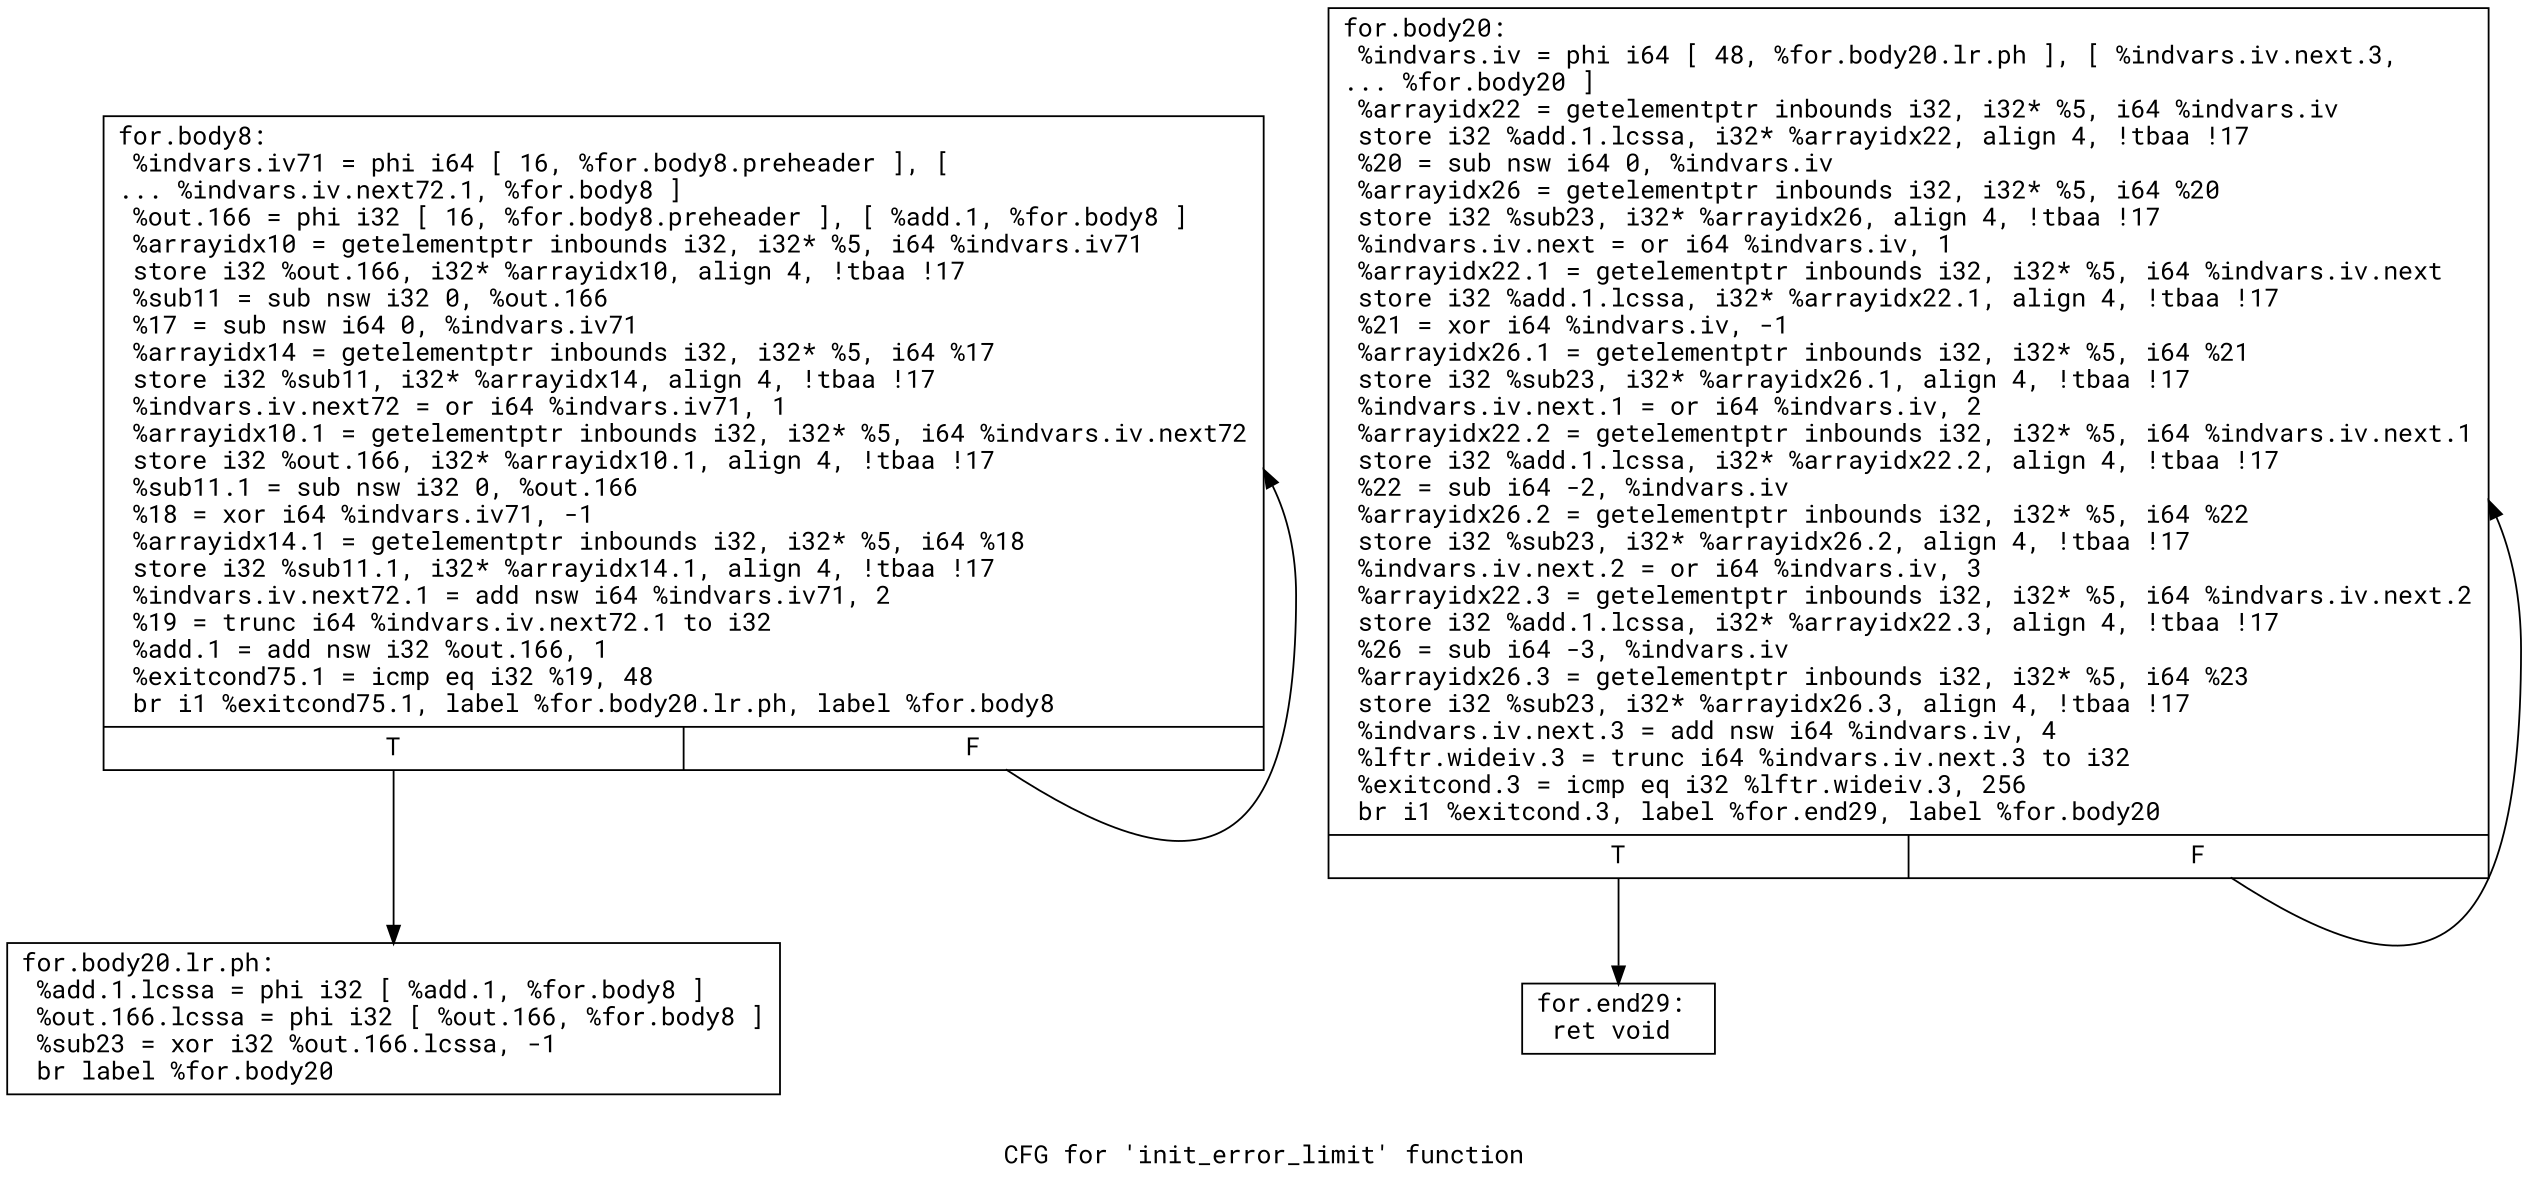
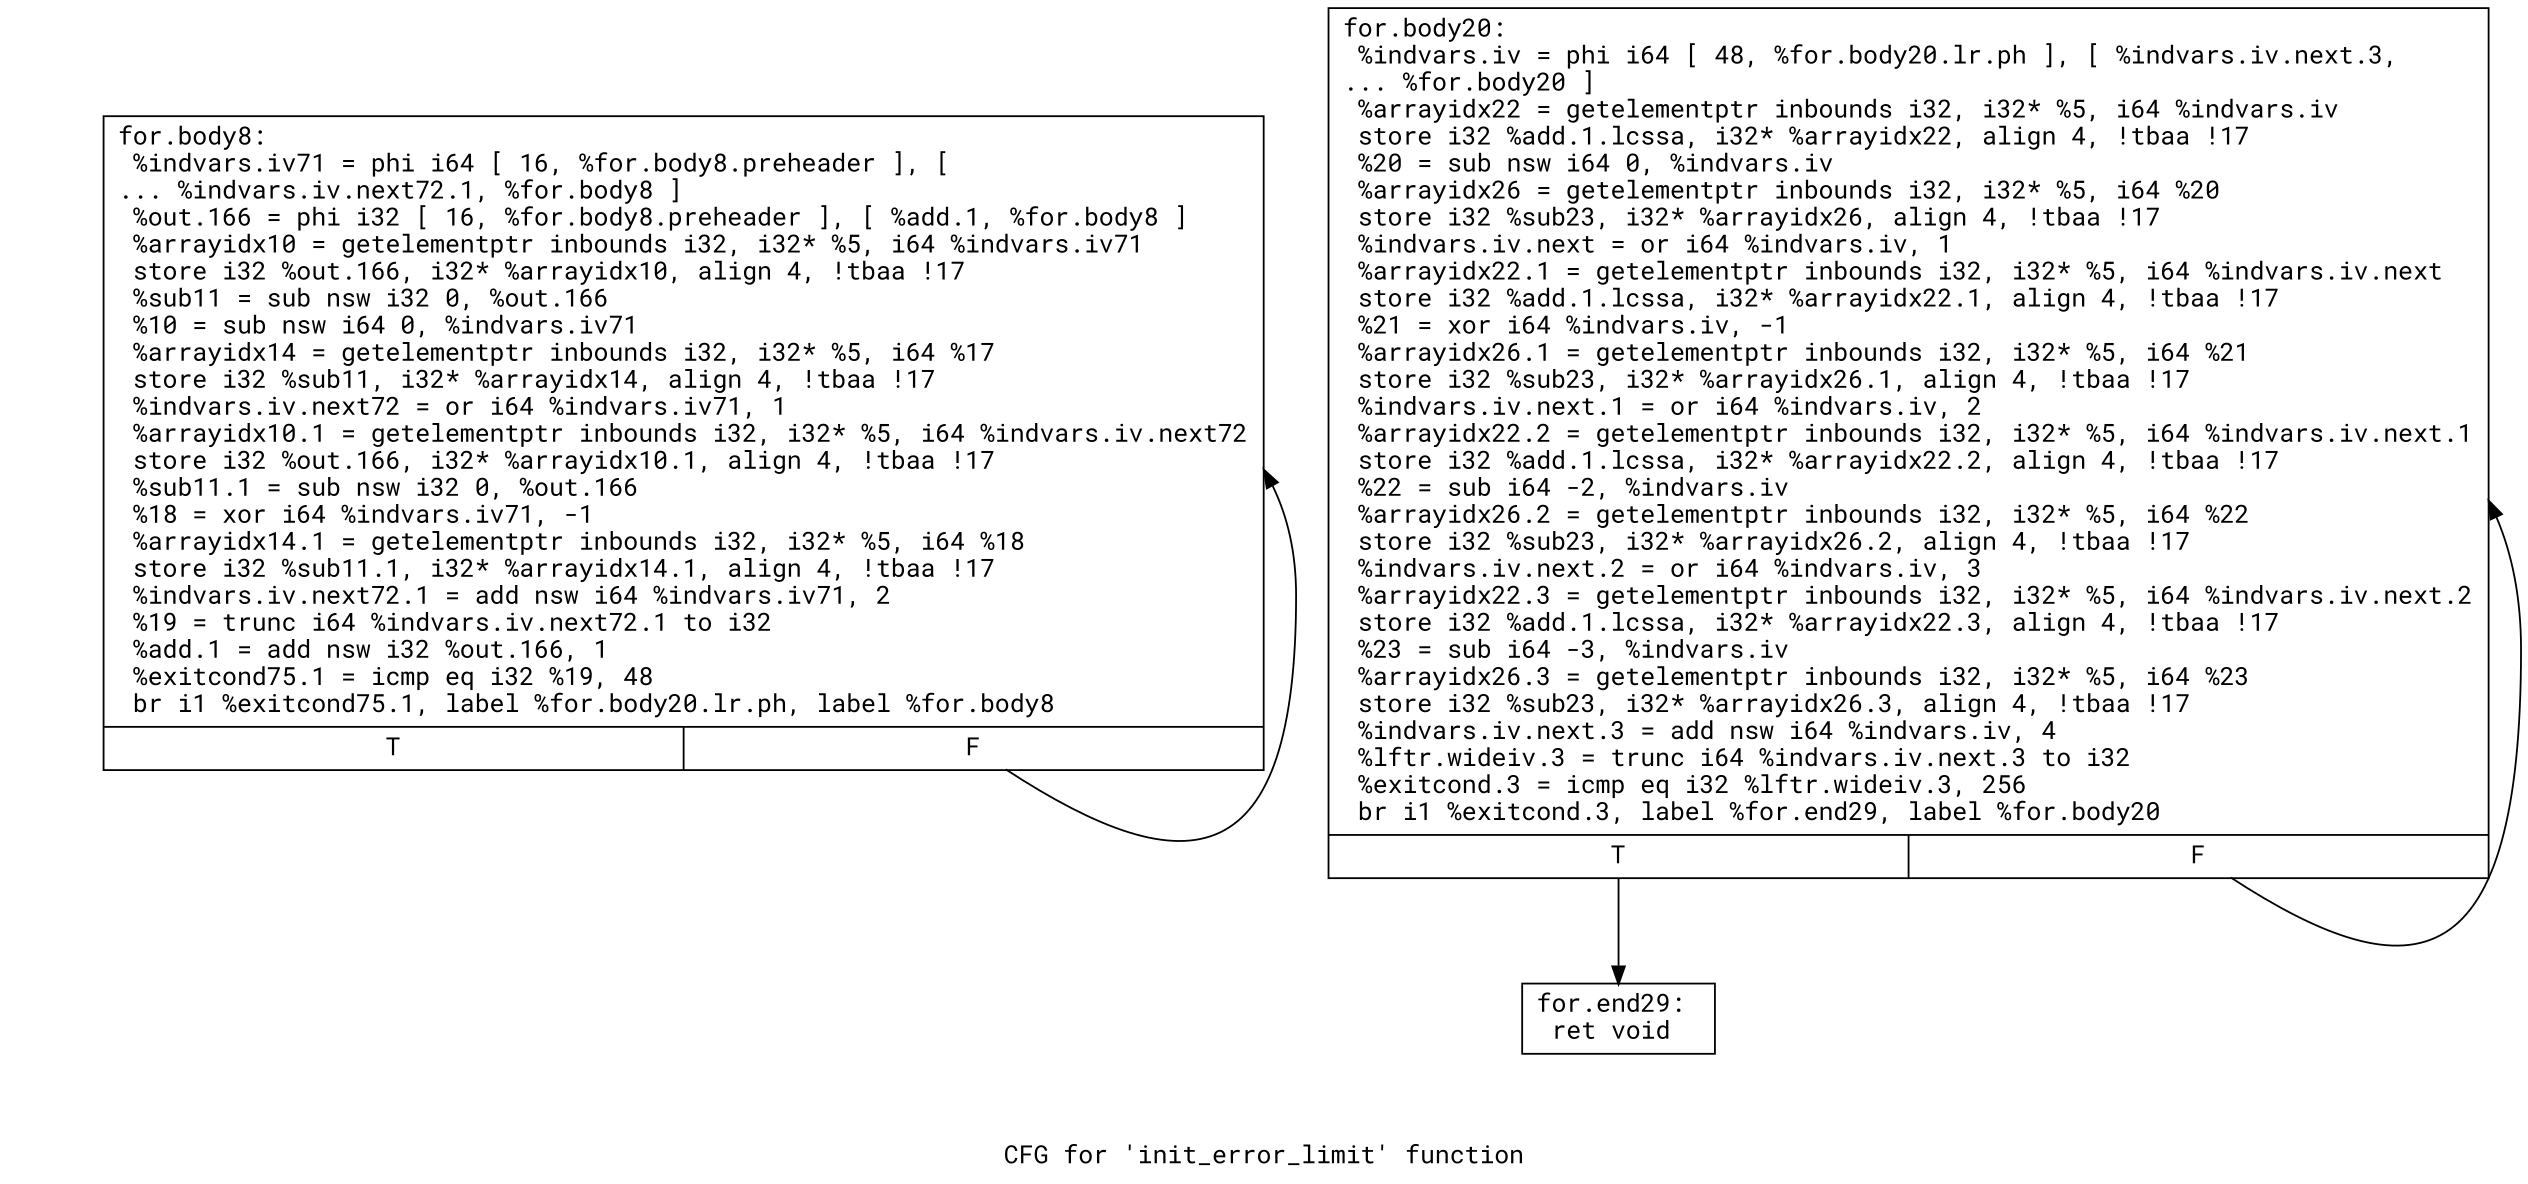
  digraph {
    fontname="Roboto Mono"
    label="CFG for 'init_error_limit' function"
    node [fontname="Roboto Mono" shape=record]
    edge [fontname="Roboto Mono" tailport=s1]
-   n1 [label="{for.body8:                                        \l  %indvars.iv71 = phi i64 [ 16, %for.body8.preheader ], [\l... %indvars.iv.next72.1, %for.body8 ]\l  %out.166 = phi i32 [ 16, %for.body8.preheader ], [ %add.1, %for.body8 ]\l  %arrayidx10 = getelementptr inbounds i32, i32* %5, i64 %indvars.iv71\l  store i32 %out.166, i32* %arrayidx10, align 4, !tbaa !17\l  %sub11 = sub nsw i32 0, %out.166\l  %17 = sub nsw i64 0, %indvars.iv71\l  %arrayidx14 = getelementptr inbounds i32, i32* %5, i64 %17\l  store i32 %sub11, i32* %arrayidx14, align 4, !tbaa !17\l  %indvars.iv.next72 = or i64 %indvars.iv71, 1\l  %arrayidx10.1 = getelementptr inbounds i32, i32* %5, i64 %indvars.iv.next72\l  store i32 %out.166, i32* %arrayidx10.1, align 4, !tbaa !17\l  %sub11.1 = sub nsw i32 0, %out.166\l  %18 = xor i64 %indvars.iv71, -1\l  %arrayidx14.1 = getelementptr inbounds i32, i32* %5, i64 %18\l  store i32 %sub11.1, i32* %arrayidx14.1, align 4, !tbaa !17\l  %indvars.iv.next72.1 = add nsw i64 %indvars.iv71, 2\l  %19 = trunc i64 %indvars.iv.next72.1 to i32\l  %add.1 = add nsw i32 %out.166, 1\l  %exitcond75.1 = icmp eq i32 %19, 48\l  br i1 %exitcond75.1, label %for.body20.lr.ph, label %for.body8\l|{<s0>T|<s1>F}}"]
-   n2 [label="{for.body20.lr.ph:                                 \l  %add.1.lcssa = phi i32 [ %add.1, %for.body8 ]\l  %out.166.lcssa = phi i32 [ %out.166, %for.body8 ]\l  %sub23 = xor i32 %out.166.lcssa, -1\l  br label %for.body20\l}"]
-   n3 [label="{for.body20:                                       \l  %indvars.iv = phi i64 [ 48, %for.body20.lr.ph ], [ %indvars.iv.next.3,\l... %for.body20 ]\l  %arrayidx22 = getelementptr inbounds i32, i32* %5, i64 %indvars.iv\l  store i32 %add.1.lcssa, i32* %arrayidx22, align 4, !tbaa !17\l  %20 = sub nsw i64 0, %indvars.iv\l  %arrayidx26 = getelementptr inbounds i32, i32* %5, i64 %20\l  store i32 %sub23, i32* %arrayidx26, align 4, !tbaa !17\l  %indvars.iv.next = or i64 %indvars.iv, 1\l  %arrayidx22.1 = getelementptr inbounds i32, i32* %5, i64 %indvars.iv.next\l  store i32 %add.1.lcssa, i32* %arrayidx22.1, align 4, !tbaa !17\l  %21 = xor i64 %indvars.iv, -1\l  %arrayidx26.1 = getelementptr inbounds i32, i32* %5, i64 %21\l  store i32 %sub23, i32* %arrayidx26.1, align 4, !tbaa !17\l  %indvars.iv.next.1 = or i64 %indvars.iv, 2\l  %arrayidx22.2 = getelementptr inbounds i32, i32* %5, i64 %indvars.iv.next.1\l  store i32 %add.1.lcssa, i32* %arrayidx22.2, align 4, !tbaa !17\l  %22 = sub i64 -2, %indvars.iv\l  %arrayidx26.2 = getelementptr inbounds i32, i32* %5, i64 %22\l  store i32 %sub23, i32* %arrayidx26.2, align 4, !tbaa !17\l  %indvars.iv.next.2 = or i64 %indvars.iv, 3\l  %arrayidx22.3 = getelementptr inbounds i32, i32* %5, i64 %indvars.iv.next.2\l  store i32 %add.1.lcssa, i32* %arrayidx22.3, align 4, !tbaa !17\l  %26 = sub i64 -3, %indvars.iv\l  %arrayidx26.3 = getelementptr inbounds i32, i32* %5, i64 %23\l  store i32 %sub23, i32* %arrayidx26.3, align 4, !tbaa !17\l  %indvars.iv.next.3 = add nsw i64 %indvars.iv, 4\l  %lftr.wideiv.3 = trunc i64 %indvars.iv.next.3 to i32\l  %exitcond.3 = icmp eq i32 %lftr.wideiv.3, 256\l  br i1 %exitcond.3, label %for.end29, label %for.body20\l|{<s0>T|<s1>F}}"]
+   n1 [label="{for.body8:                                        \l  %indvars.iv71 = phi i64 [ 16, %for.body8.preheader ], [\l... %indvars.iv.next72.1, %for.body8 ]\l  %out.166 = phi i32 [ 16, %for.body8.preheader ], [ %add.1, %for.body8 ]\l  %arrayidx10 = getelementptr inbounds i32, i32* %5, i64 %indvars.iv71\l  store i32 %out.166, i32* %arrayidx10, align 4, !tbaa !17\l  %sub11 = sub nsw i32 0, %out.166\l  %10 = sub nsw i64 0, %indvars.iv71\l  %arrayidx14 = getelementptr inbounds i32, i32* %5, i64 %17\l  store i32 %sub11, i32* %arrayidx14, align 4, !tbaa !17\l  %indvars.iv.next72 = or i64 %indvars.iv71, 1\l  %arrayidx10.1 = getelementptr inbounds i32, i32* %5, i64 %indvars.iv.next72\l  store i32 %out.166, i32* %arrayidx10.1, align 4, !tbaa !17\l  %sub11.1 = sub nsw i32 0, %out.166\l  %18 = xor i64 %indvars.iv71, -1\l  %arrayidx14.1 = getelementptr inbounds i32, i32* %5, i64 %18\l  store i32 %sub11.1, i32* %arrayidx14.1, align 4, !tbaa !17\l  %indvars.iv.next72.1 = add nsw i64 %indvars.iv71, 2\l  %19 = trunc i64 %indvars.iv.next72.1 to i32\l  %add.1 = add nsw i32 %out.166, 1\l  %exitcond75.1 = icmp eq i32 %19, 48\l  br i1 %exitcond75.1, label %for.body20.lr.ph, label %for.body8\l|{<s0>T|<s1>F}}"]
+   n3 [label="{for.body20:                                       \l  %indvars.iv = phi i64 [ 48, %for.body20.lr.ph ], [ %indvars.iv.next.3,\l... %for.body20 ]\l  %arrayidx22 = getelementptr inbounds i32, i32* %5, i64 %indvars.iv\l  store i32 %add.1.lcssa, i32* %arrayidx22, align 4, !tbaa !17\l  %20 = sub nsw i64 0, %indvars.iv\l  %arrayidx26 = getelementptr inbounds i32, i32* %5, i64 %20\l  store i32 %sub23, i32* %arrayidx26, align 4, !tbaa !17\l  %indvars.iv.next = or i64 %indvars.iv, 1\l  %arrayidx22.1 = getelementptr inbounds i32, i32* %5, i64 %indvars.iv.next\l  store i32 %add.1.lcssa, i32* %arrayidx22.1, align 4, !tbaa !17\l  %21 = xor i64 %indvars.iv, -1\l  %arrayidx26.1 = getelementptr inbounds i32, i32* %5, i64 %21\l  store i32 %sub23, i32* %arrayidx26.1, align 4, !tbaa !17\l  %indvars.iv.next.1 = or i64 %indvars.iv, 2\l  %arrayidx22.2 = getelementptr inbounds i32, i32* %5, i64 %indvars.iv.next.1\l  store i32 %add.1.lcssa, i32* %arrayidx22.2, align 4, !tbaa !17\l  %22 = sub i64 -2, %indvars.iv\l  %arrayidx26.2 = getelementptr inbounds i32, i32* %5, i64 %22\l  store i32 %sub23, i32* %arrayidx26.2, align 4, !tbaa !17\l  %indvars.iv.next.2 = or i64 %indvars.iv, 3\l  %arrayidx22.3 = getelementptr inbounds i32, i32* %5, i64 %indvars.iv.next.2\l  store i32 %add.1.lcssa, i32* %arrayidx22.3, align 4, !tbaa !17\l  %23 = sub i64 -3, %indvars.iv\l  %arrayidx26.3 = getelementptr inbounds i32, i32* %5, i64 %23\l  store i32 %sub23, i32* %arrayidx26.3, align 4, !tbaa !17\l  %indvars.iv.next.3 = add nsw i64 %indvars.iv, 4\l  %lftr.wideiv.3 = trunc i64 %indvars.iv.next.3 to i32\l  %exitcond.3 = icmp eq i32 %lftr.wideiv.3, 256\l  br i1 %exitcond.3, label %for.end29, label %for.body20\l|{<s0>T|<s1>F}}"]
    n4 [label="{for.end29:                                        \l  ret void\l}"]
    n1 -> n1
-   n1 -> n2 [tailport=s0]
    n3 -> n3
    n3 -> n4 [tailport=s0]
  }
